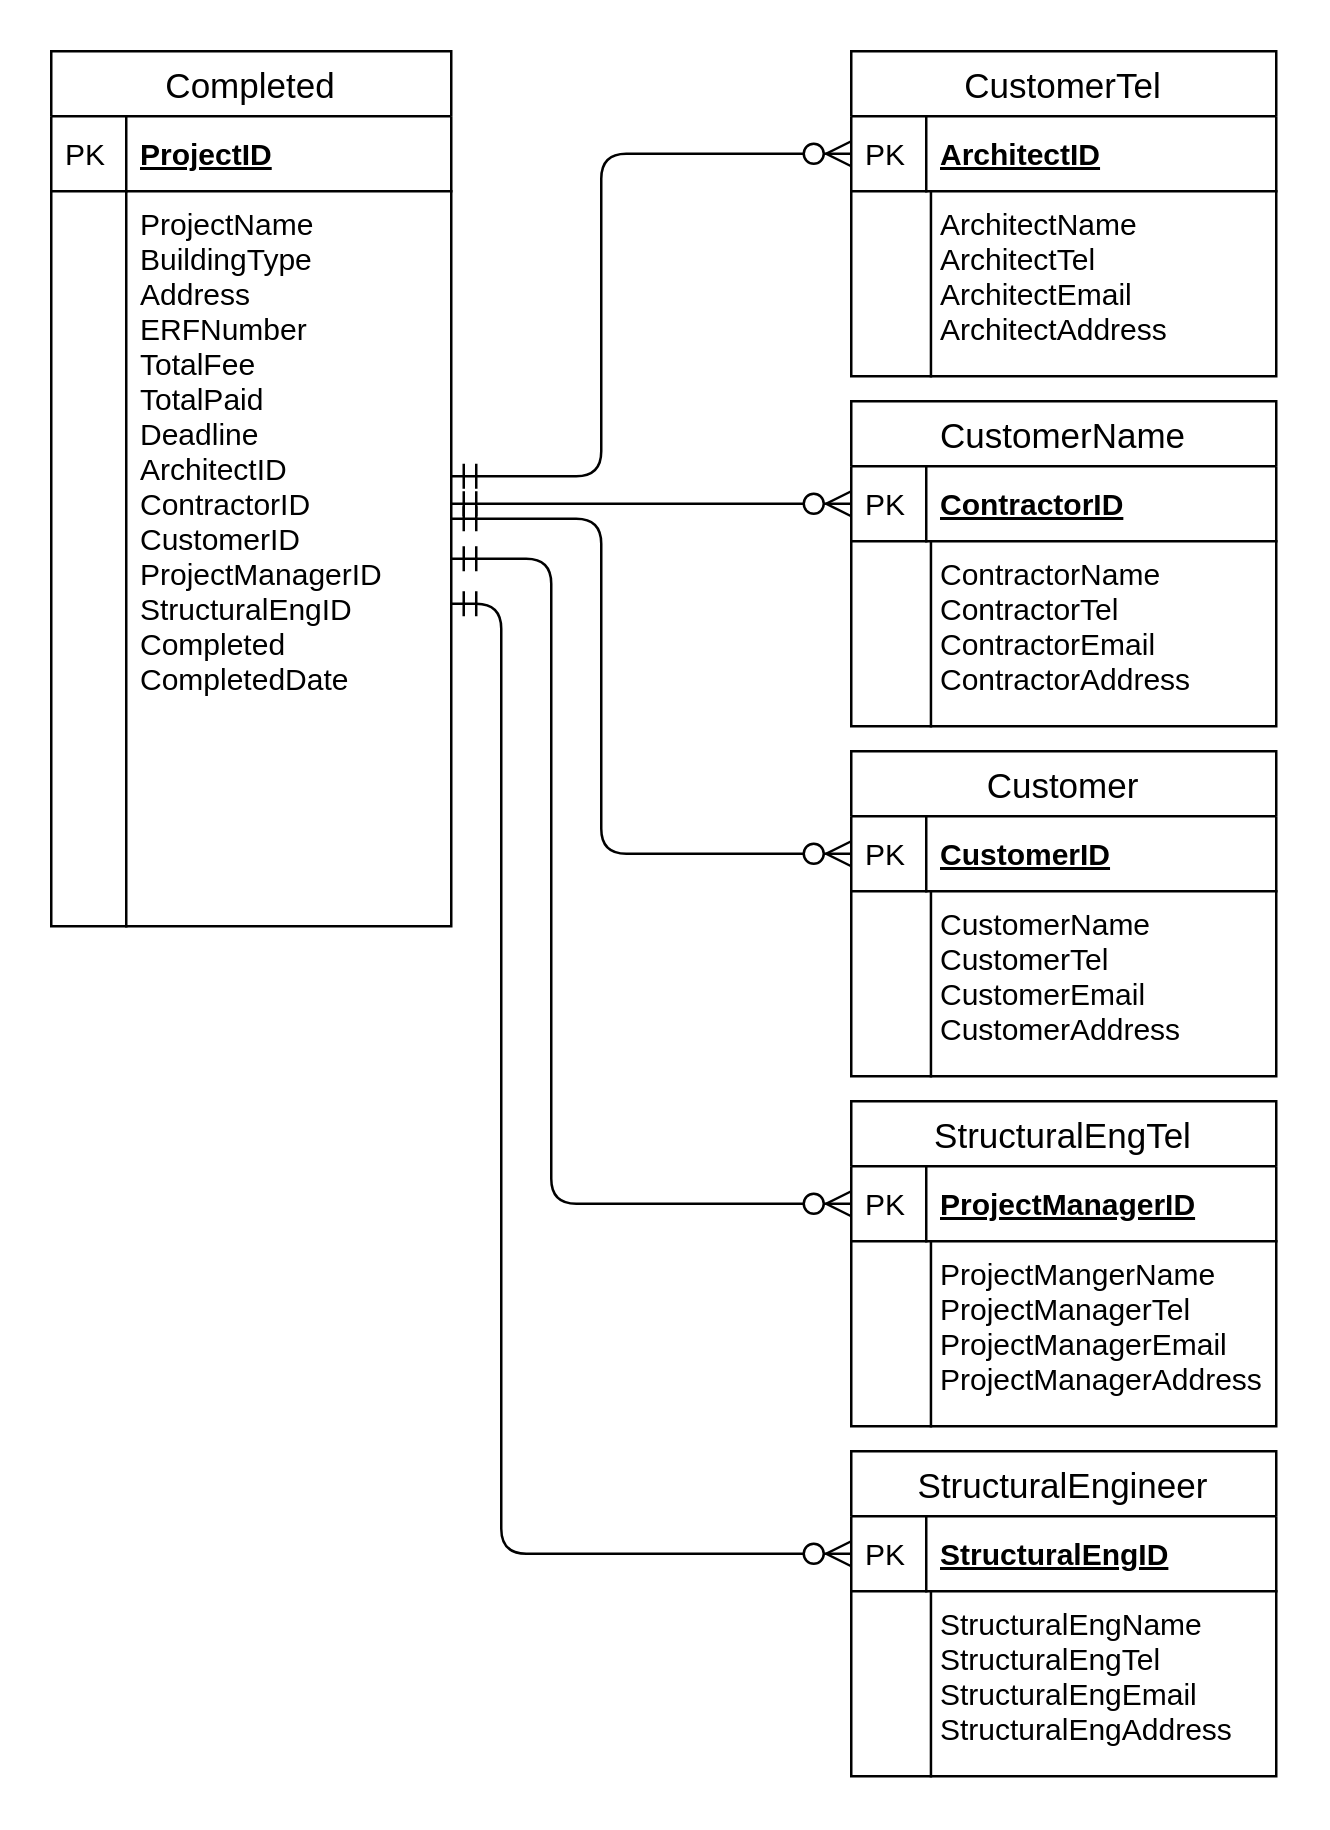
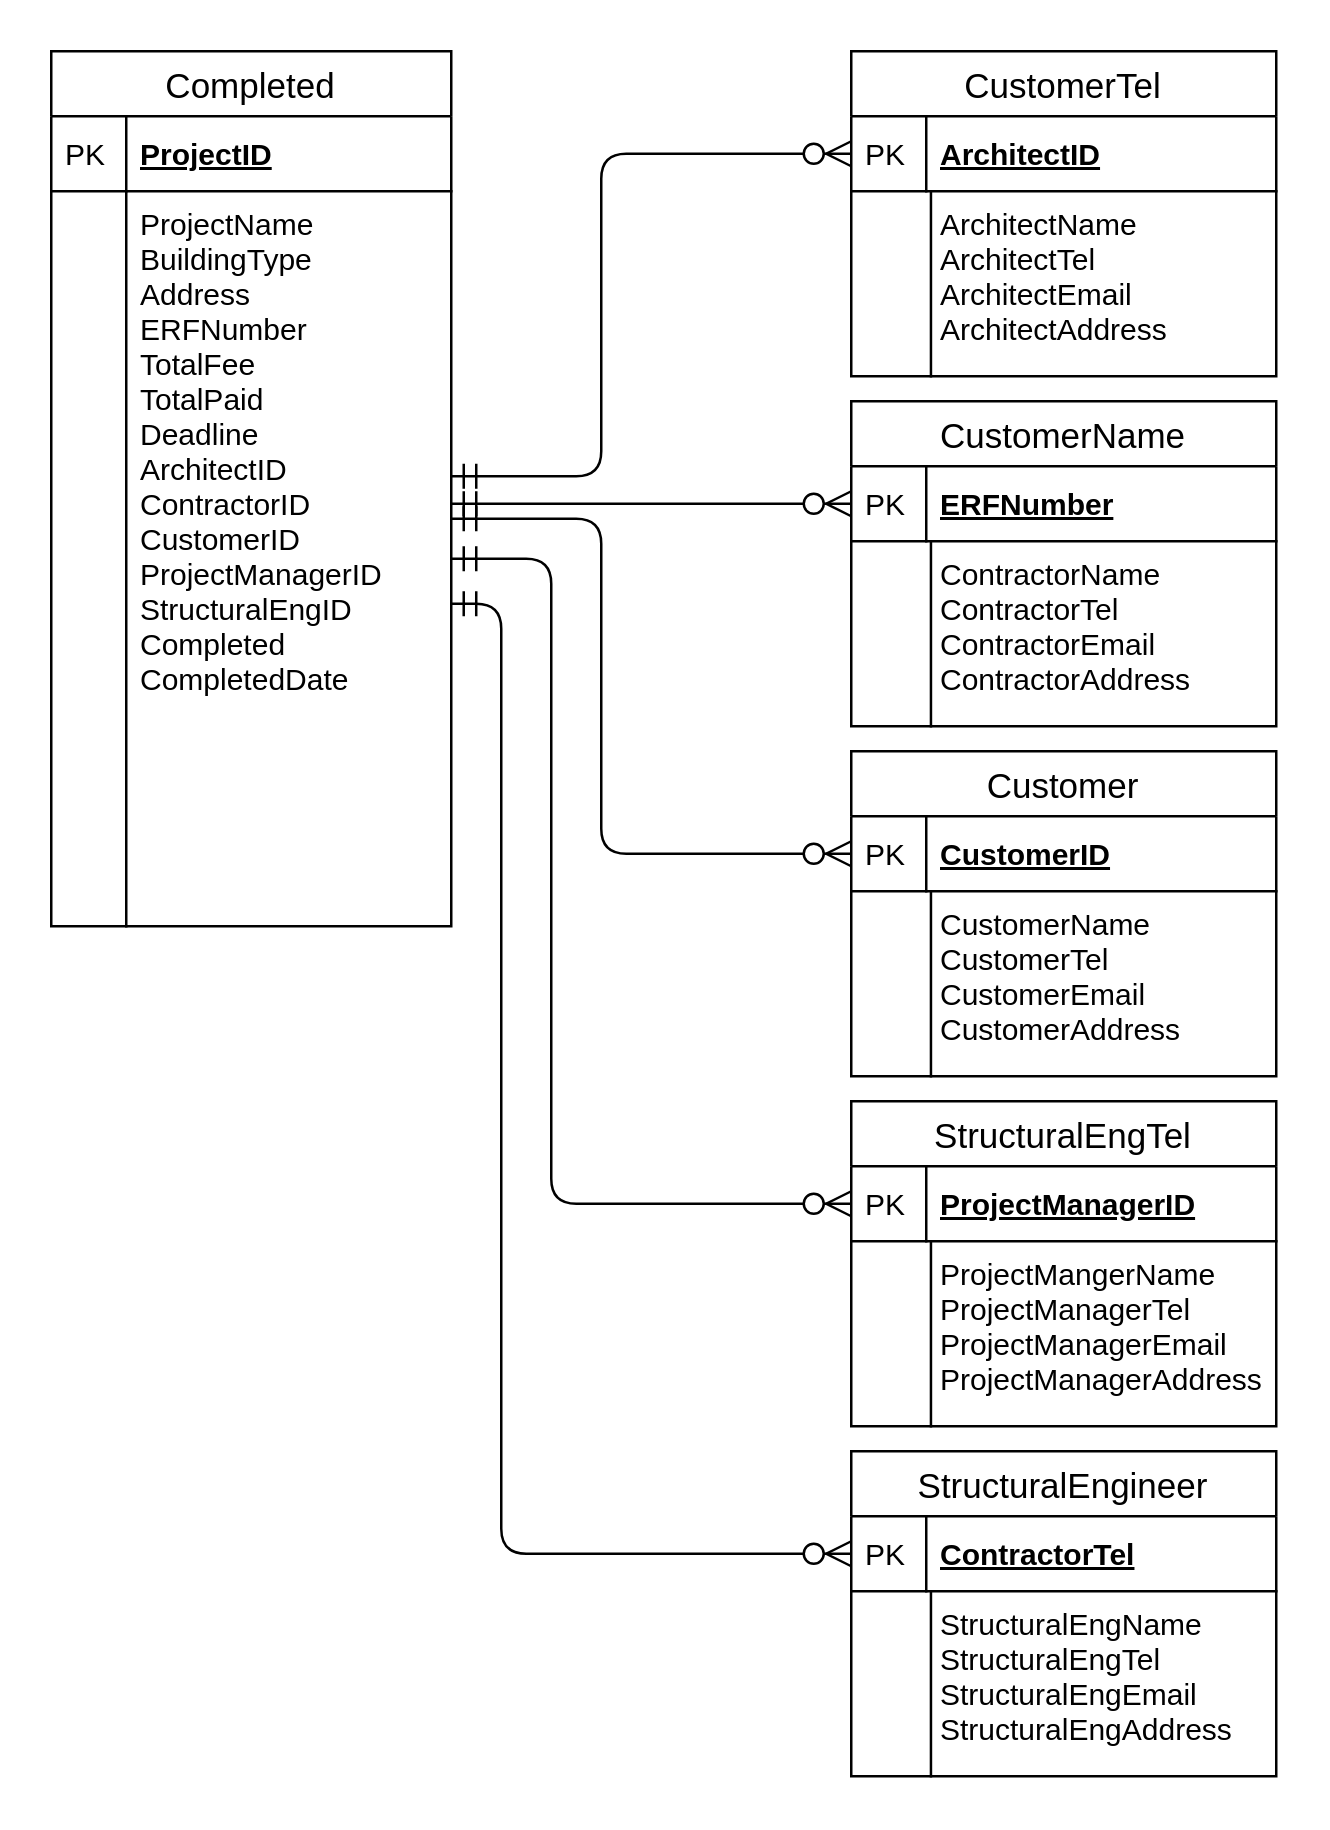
  <mxCell id="0" />
  <mxCell id="1" parent="0" />
  <mxCell id="2" value="" style="edgeStyle=orthogonalEdgeStyle;endArrow=ERzeroToMany;startArrow=ERmandOne;shadow=0;strokeWidth=1;endSize=8;startSize=8;entryX=0;entryY=0.5;entryDx=0;entryDy=0;" parent="1" target="4" edge="1"><mxGeometry width="100" height="100" relative="1" as="geometry"><mxPoint x="180" y="190" as="sourcePoint" /><mxPoint x="300" y="190" as="targetPoint" /><Array as="points"><mxPoint x="240" y="190" /><mxPoint x="240" y="61" /></Array></mxGeometry></mxCell>
  <mxCell id="3" value="CustomerTel" style="swimlane;fontStyle=0;childLayout=stackLayout;horizontal=1;startSize=26;horizontalStack=0;resizeParent=1;resizeParentMax=0;resizeLast=0;collapsible=1;marginBottom=0;align=center;fontSize=14;" parent="1" vertex="1"><mxGeometry x="340" y="20" width="170" height="130" as="geometry" /></mxCell>
  <mxCell id="4" value="ArchitectID" style="shape=partialRectangle;top=0;left=0;right=0;bottom=1;align=left;verticalAlign=middle;fillColor=none;spacingLeft=34;spacingRight=4;overflow=hidden;rotatable=0;points=[[0,0.5],[1,0.5]];portConstraint=eastwest;dropTarget=0;fontStyle=5;fontSize=12;" parent="3" vertex="1"><mxGeometry y="26" width="170" height="30" as="geometry" /></mxCell>
  <mxCell id="5" value="PK" style="shape=partialRectangle;top=0;left=0;bottom=0;fillColor=none;align=left;verticalAlign=middle;spacingLeft=4;spacingRight=4;overflow=hidden;rotatable=0;points=[];portConstraint=eastwest;part=1;fontSize=12;" parent="4" vertex="1" connectable="0"><mxGeometry width="30" height="30" as="geometry" /></mxCell>
  <mxCell id="6" value="ArchitectName&#10;ArchitectTel&#10;ArchitectEmail&#10;ArchitectAddress&#10;" style="shape=partialRectangle;top=0;left=0;right=0;bottom=0;align=left;verticalAlign=top;fillColor=none;spacingLeft=34;spacingRight=4;overflow=hidden;rotatable=0;points=[[0,0.5],[1,0.5]];portConstraint=eastwest;dropTarget=0;fontSize=12;" parent="3" vertex="1"><mxGeometry y="56" width="170" height="74" as="geometry" /></mxCell>
  <mxCell id="7" value="" style="shape=partialRectangle;top=0;left=0;bottom=0;fillColor=none;align=left;verticalAlign=top;spacingLeft=4;spacingRight=4;overflow=hidden;rotatable=0;points=[];portConstraint=eastwest;part=1;fontSize=12;" parent="6" vertex="1" connectable="0"><mxGeometry width="31.875" height="74" as="geometry" /></mxCell>
  <mxCell id="8" value="Completed" style="swimlane;fontStyle=0;childLayout=stackLayout;horizontal=1;startSize=26;horizontalStack=0;resizeParent=1;resizeParentMax=0;resizeLast=0;collapsible=1;marginBottom=0;align=center;fontSize=14;" parent="1" vertex="1"><mxGeometry x="20" y="20" width="160" height="350" as="geometry" /></mxCell>
  <mxCell id="9" value="ProjectID" style="shape=partialRectangle;top=0;left=0;right=0;bottom=1;align=left;verticalAlign=middle;fillColor=none;spacingLeft=34;spacingRight=4;overflow=hidden;rotatable=0;points=[[0,0.5],[1,0.5]];portConstraint=eastwest;dropTarget=0;fontStyle=5;fontSize=12;" parent="8" vertex="1"><mxGeometry y="26" width="160" height="30" as="geometry" /></mxCell>
  <mxCell id="10" value="PK" style="shape=partialRectangle;top=0;left=0;bottom=0;fillColor=none;align=left;verticalAlign=middle;spacingLeft=4;spacingRight=4;overflow=hidden;rotatable=0;points=[];portConstraint=eastwest;part=1;fontSize=12;" parent="9" vertex="1" connectable="0"><mxGeometry width="30" height="30" as="geometry" /></mxCell>
  <mxCell id="11" value="ProjectName&#10;BuildingType&#10;Address&#10;ERFNumber&#10;TotalFee&#10;TotalPaid&#10;Deadline&#10;ArchitectID&#10;ContractorID&#10;CustomerID&#10;ProjectManagerID&#10;StructuralEngID&#10;Completed&#10;CompletedDate" style="shape=partialRectangle;top=0;left=0;right=0;bottom=0;align=left;verticalAlign=top;fillColor=none;spacingLeft=34;spacingRight=4;overflow=hidden;rotatable=0;points=[[0,0.5],[1,0.5]];portConstraint=eastwest;dropTarget=0;fontSize=12;" parent="8" vertex="1"><mxGeometry y="56" width="160" height="294" as="geometry" /></mxCell>
  <mxCell id="12" value="" style="shape=partialRectangle;top=0;left=0;bottom=0;fillColor=none;align=left;verticalAlign=top;spacingLeft=4;spacingRight=4;overflow=hidden;rotatable=0;points=[];portConstraint=eastwest;part=1;fontSize=12;" parent="11" vertex="1" connectable="0"><mxGeometry width="30" height="294" as="geometry" /></mxCell>
  <mxCell id="13" value="" style="edgeStyle=orthogonalEdgeStyle;endArrow=ERzeroToMany;startArrow=ERmandOne;shadow=0;strokeWidth=1;endSize=8;startSize=8;entryX=0;entryY=0.5;entryDx=0;entryDy=0;exitX=1;exitY=0.422;exitDx=0;exitDy=0;exitPerimeter=0;" parent="1" source="11" target="17" edge="1"><mxGeometry width="100" height="100" relative="1" as="geometry"><mxPoint x="190" y="200" as="sourcePoint" /><mxPoint x="350" y="71" as="targetPoint" /><Array as="points"><mxPoint x="340" y="200" /></Array></mxGeometry></mxCell>
  <mxCell id="14" value="" style="edgeStyle=orthogonalEdgeStyle;endArrow=ERzeroToMany;startArrow=ERmandOne;shadow=0;strokeWidth=1;endSize=8;startSize=8;entryX=0;entryY=0.5;entryDx=0;entryDy=0;exitX=1;exitY=0.5;exitDx=0;exitDy=0;" parent="1" source="11" target="28" edge="1"><mxGeometry width="100" height="100" relative="1" as="geometry"><mxPoint x="160" y="549" as="sourcePoint" /><mxPoint x="320" y="420" as="targetPoint" /><Array as="points"><mxPoint x="220" y="223" /><mxPoint x="220" y="481" /></Array></mxGeometry></mxCell>
  <mxCell id="15" value="" style="edgeStyle=orthogonalEdgeStyle;endArrow=ERzeroToMany;startArrow=ERmandOne;shadow=0;strokeWidth=1;endSize=8;startSize=8;entryX=0;entryY=0.5;entryDx=0;entryDy=0;" parent="1" target="23" edge="1"><mxGeometry width="100" height="100" relative="1" as="geometry"><mxPoint x="180" y="207" as="sourcePoint" /><mxPoint x="300" y="380" as="targetPoint" /><Array as="points"><mxPoint x="240" y="207" /><mxPoint x="240" y="341" /></Array></mxGeometry></mxCell>
  <mxCell id="16" value="CustomerName" style="swimlane;fontStyle=0;childLayout=stackLayout;horizontal=1;startSize=26;horizontalStack=0;resizeParent=1;resizeParentMax=0;resizeLast=0;collapsible=1;marginBottom=0;align=center;fontSize=14;" parent="1" vertex="1"><mxGeometry x="340" y="160" width="170" height="130" as="geometry" /></mxCell>
- <mxCell id="17" value="ContractorID" style="shape=partialRectangle;top=0;left=0;right=0;bottom=1;align=left;verticalAlign=middle;fillColor=none;spacingLeft=34;spacingRight=4;overflow=hidden;rotatable=0;points=[[0,0.5],[1,0.5]];portConstraint=eastwest;dropTarget=0;fontStyle=5;fontSize=12;" parent="16" vertex="1"><mxGeometry y="26" width="170" height="30" as="geometry" /></mxCell>
+ <mxCell id="17" value="ERFNumber" style="shape=partialRectangle;top=0;left=0;right=0;bottom=1;align=left;verticalAlign=middle;fillColor=none;spacingLeft=34;spacingRight=4;overflow=hidden;rotatable=0;points=[[0,0.5],[1,0.5]];portConstraint=eastwest;dropTarget=0;fontStyle=5;fontSize=12;" parent="16" vertex="1"><mxGeometry y="26" width="170" height="30" as="geometry" /></mxCell>
  <mxCell id="18" value="PK" style="shape=partialRectangle;top=0;left=0;bottom=0;fillColor=none;align=left;verticalAlign=middle;spacingLeft=4;spacingRight=4;overflow=hidden;rotatable=0;points=[];portConstraint=eastwest;part=1;fontSize=12;" parent="17" vertex="1" connectable="0"><mxGeometry width="30" height="30" as="geometry" /></mxCell>
  <mxCell id="19" value="ContractorName&#10;ContractorTel&#10;ContractorEmail&#10;ContractorAddress&#10;" style="shape=partialRectangle;top=0;left=0;right=0;bottom=0;align=left;verticalAlign=top;fillColor=none;spacingLeft=34;spacingRight=4;overflow=hidden;rotatable=0;points=[[0,0.5],[1,0.5]];portConstraint=eastwest;dropTarget=0;fontSize=12;" parent="16" vertex="1"><mxGeometry y="56" width="170" height="74" as="geometry" /></mxCell>
  <mxCell id="20" value="" style="shape=partialRectangle;top=0;left=0;bottom=0;fillColor=none;align=left;verticalAlign=top;spacingLeft=4;spacingRight=4;overflow=hidden;rotatable=0;points=[];portConstraint=eastwest;part=1;fontSize=12;" parent="19" vertex="1" connectable="0"><mxGeometry width="31.875" height="74" as="geometry" /></mxCell>
  <mxCell id="21" value="" style="edgeStyle=orthogonalEdgeStyle;endArrow=ERzeroToMany;startArrow=ERmandOne;shadow=0;strokeWidth=1;endSize=8;startSize=8;entryX=0;entryY=0.5;entryDx=0;entryDy=0;exitX=1;exitY=0.5;exitDx=0;exitDy=0;" parent="1" target="33" edge="1"><mxGeometry width="100" height="100" relative="1" as="geometry"><mxPoint x="180" y="240.98" as="sourcePoint" /><mxPoint x="340" y="528.98" as="targetPoint" /><Array as="points"><mxPoint x="200" y="241" /><mxPoint x="200" y="621" /></Array></mxGeometry></mxCell>
  <mxCell id="22" value="Customer" style="swimlane;fontStyle=0;childLayout=stackLayout;horizontal=1;startSize=26;horizontalStack=0;resizeParent=1;resizeParentMax=0;resizeLast=0;collapsible=1;marginBottom=0;align=center;fontSize=14;" parent="1" vertex="1"><mxGeometry x="340" y="300" width="170" height="130" as="geometry" /></mxCell>
  <mxCell id="23" value="CustomerID" style="shape=partialRectangle;top=0;left=0;right=0;bottom=1;align=left;verticalAlign=middle;fillColor=none;spacingLeft=34;spacingRight=4;overflow=hidden;rotatable=0;points=[[0,0.5],[1,0.5]];portConstraint=eastwest;dropTarget=0;fontStyle=5;fontSize=12;" parent="22" vertex="1"><mxGeometry y="26" width="170" height="30" as="geometry" /></mxCell>
  <mxCell id="24" value="PK" style="shape=partialRectangle;top=0;left=0;bottom=0;fillColor=none;align=left;verticalAlign=middle;spacingLeft=4;spacingRight=4;overflow=hidden;rotatable=0;points=[];portConstraint=eastwest;part=1;fontSize=12;" parent="23" vertex="1" connectable="0"><mxGeometry width="30" height="30" as="geometry" /></mxCell>
  <mxCell id="25" value="CustomerName&#10;CustomerTel&#10;CustomerEmail&#10;CustomerAddress&#10;" style="shape=partialRectangle;top=0;left=0;right=0;bottom=0;align=left;verticalAlign=top;fillColor=none;spacingLeft=34;spacingRight=4;overflow=hidden;rotatable=0;points=[[0,0.5],[1,0.5]];portConstraint=eastwest;dropTarget=0;fontSize=12;" parent="22" vertex="1"><mxGeometry y="56" width="170" height="74" as="geometry" /></mxCell>
  <mxCell id="26" value="" style="shape=partialRectangle;top=0;left=0;bottom=0;fillColor=none;align=left;verticalAlign=top;spacingLeft=4;spacingRight=4;overflow=hidden;rotatable=0;points=[];portConstraint=eastwest;part=1;fontSize=12;" parent="25" vertex="1" connectable="0"><mxGeometry width="31.875" height="74" as="geometry" /></mxCell>
  <mxCell id="27" value="StructuralEngTel" style="swimlane;fontStyle=0;childLayout=stackLayout;horizontal=1;startSize=26;horizontalStack=0;resizeParent=1;resizeParentMax=0;resizeLast=0;collapsible=1;marginBottom=0;align=center;fontSize=14;" parent="1" vertex="1"><mxGeometry x="340" y="440" width="170" height="130" as="geometry" /></mxCell>
  <mxCell id="28" value="ProjectManagerID" style="shape=partialRectangle;top=0;left=0;right=0;bottom=1;align=left;verticalAlign=middle;fillColor=none;spacingLeft=34;spacingRight=4;overflow=hidden;rotatable=0;points=[[0,0.5],[1,0.5]];portConstraint=eastwest;dropTarget=0;fontStyle=5;fontSize=12;" parent="27" vertex="1"><mxGeometry y="26" width="170" height="30" as="geometry" /></mxCell>
  <mxCell id="29" value="PK" style="shape=partialRectangle;top=0;left=0;bottom=0;fillColor=none;align=left;verticalAlign=middle;spacingLeft=4;spacingRight=4;overflow=hidden;rotatable=0;points=[];portConstraint=eastwest;part=1;fontSize=12;" parent="28" vertex="1" connectable="0"><mxGeometry width="30" height="30" as="geometry" /></mxCell>
  <mxCell id="30" value="ProjectMangerName&#10;ProjectManagerTel&#10;ProjectManagerEmail&#10;ProjectManagerAddress" style="shape=partialRectangle;top=0;left=0;right=0;bottom=0;align=left;verticalAlign=top;fillColor=none;spacingLeft=34;spacingRight=4;overflow=hidden;rotatable=0;points=[[0,0.5],[1,0.5]];portConstraint=eastwest;dropTarget=0;fontSize=12;" parent="27" vertex="1"><mxGeometry y="56" width="170" height="74" as="geometry" /></mxCell>
  <mxCell id="31" value="" style="shape=partialRectangle;top=0;left=0;bottom=0;fillColor=none;align=left;verticalAlign=top;spacingLeft=4;spacingRight=4;overflow=hidden;rotatable=0;points=[];portConstraint=eastwest;part=1;fontSize=12;" parent="30" vertex="1" connectable="0"><mxGeometry width="31.875" height="74" as="geometry" /></mxCell>
  <mxCell id="32" value="StructuralEngineer" style="swimlane;fontStyle=0;childLayout=stackLayout;horizontal=1;startSize=26;horizontalStack=0;resizeParent=1;resizeParentMax=0;resizeLast=0;collapsible=1;marginBottom=0;align=center;fontSize=14;" parent="1" vertex="1"><mxGeometry x="340" y="580" width="170" height="130" as="geometry"><mxRectangle x="390" y="700" width="150" height="26" as="alternateBounds" /></mxGeometry></mxCell>
- <mxCell id="33" value="StructuralEngID" style="shape=partialRectangle;top=0;left=0;right=0;bottom=1;align=left;verticalAlign=middle;fillColor=none;spacingLeft=34;spacingRight=4;overflow=hidden;rotatable=0;points=[[0,0.5],[1,0.5]];portConstraint=eastwest;dropTarget=0;fontStyle=5;fontSize=12;" parent="32" vertex="1"><mxGeometry y="26" width="170" height="30" as="geometry" /></mxCell>
+ <mxCell id="33" value="ContractorTel" style="shape=partialRectangle;top=0;left=0;right=0;bottom=1;align=left;verticalAlign=middle;fillColor=none;spacingLeft=34;spacingRight=4;overflow=hidden;rotatable=0;points=[[0,0.5],[1,0.5]];portConstraint=eastwest;dropTarget=0;fontStyle=5;fontSize=12;" parent="32" vertex="1"><mxGeometry y="26" width="170" height="30" as="geometry" /></mxCell>
  <mxCell id="34" value="PK" style="shape=partialRectangle;top=0;left=0;bottom=0;fillColor=none;align=left;verticalAlign=middle;spacingLeft=4;spacingRight=4;overflow=hidden;rotatable=0;points=[];portConstraint=eastwest;part=1;fontSize=12;" parent="33" vertex="1" connectable="0"><mxGeometry width="30" height="30" as="geometry" /></mxCell>
  <mxCell id="35" value="StructuralEngName&#10;StructuralEngTel&#10;StructuralEngEmail&#10;StructuralEngAddress" style="shape=partialRectangle;top=0;left=0;right=0;bottom=0;align=left;verticalAlign=top;fillColor=none;spacingLeft=34;spacingRight=4;overflow=hidden;rotatable=0;points=[[0,0.5],[1,0.5]];portConstraint=eastwest;dropTarget=0;fontSize=12;" parent="32" vertex="1"><mxGeometry y="56" width="170" height="74" as="geometry" /></mxCell>
  <mxCell id="36" value="" style="shape=partialRectangle;top=0;left=0;bottom=0;fillColor=none;align=left;verticalAlign=top;spacingLeft=4;spacingRight=4;overflow=hidden;rotatable=0;points=[];portConstraint=eastwest;part=1;fontSize=12;" parent="35" vertex="1" connectable="0"><mxGeometry width="31.875" height="74" as="geometry" /></mxCell>
